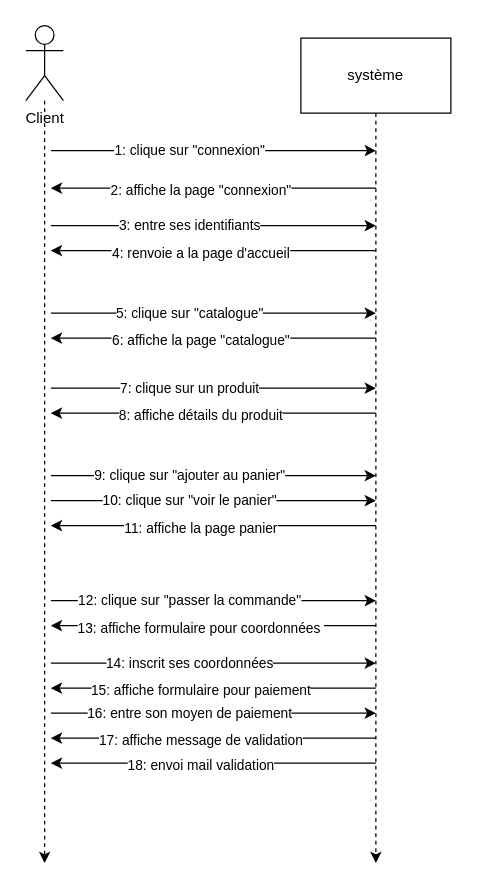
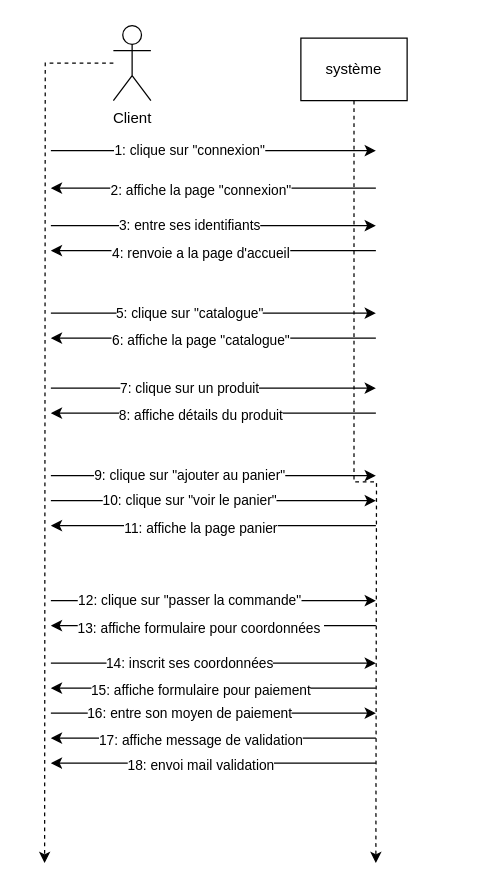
  <mxCell id="0" />
  <mxCell id="1" parent="0" />
  <mxCell id="2" style="edgeStyle=orthogonalEdgeStyle;rounded=0;orthogonalLoop=1;jettySize=auto;html=1;dashed=1;" edge="1" parent="1" source="3"><mxGeometry relative="1" as="geometry"><mxPoint x="35" y="690" as="targetPoint" /></mxGeometry></mxCell>
- <mxCell id="3" value="Client" style="shape=umlActor;verticalLabelPosition=bottom;verticalAlign=top;html=1;outlineConnect=0;" vertex="1" parent="1"><mxGeometry x="20" y="20" width="30" height="60" as="geometry" /></mxCell>
+ <mxCell id="3" value="Client" style="shape=umlActor;verticalLabelPosition=bottom;verticalAlign=top;html=1;outlineConnect=0;" vertex="1" parent="1"><mxGeometry x="90" y="20" width="30" height="60" as="geometry" /></mxCell>
  <mxCell id="4" style="edgeStyle=orthogonalEdgeStyle;rounded=0;orthogonalLoop=1;jettySize=auto;html=1;dashed=1;" edge="1" parent="1" source="5"><mxGeometry relative="1" as="geometry"><mxPoint x="300" y="690" as="targetPoint" /></mxGeometry></mxCell>
- <mxCell id="5" value="système" style="rounded=0;whiteSpace=wrap;html=1;" vertex="1" parent="1"><mxGeometry x="240" y="30" width="120" height="60" as="geometry" /></mxCell>
+ <mxCell id="5" value="système" style="rounded=0;whiteSpace=wrap;html=1;" vertex="1" parent="1"><mxGeometry x="240" y="30" width="85" height="50" as="geometry" /></mxCell>
  <mxCell id="6" value="" style="edgeStyle=none;orthogonalLoop=1;jettySize=auto;html=1;rounded=0;" edge="1" parent="1"><mxGeometry width="100" relative="1" as="geometry"><mxPoint x="40" y="120" as="sourcePoint" /><mxPoint x="300" y="120" as="targetPoint" /><Array as="points" /></mxGeometry></mxCell>
  <mxCell id="7" value="1: clique sur &quot;connexion&quot;" style="edgeLabel;html=1;align=center;verticalAlign=middle;resizable=0;points=[];" vertex="1" connectable="0" parent="6"><mxGeometry x="-0.3" y="1" relative="1" as="geometry"><mxPoint x="19" as="offset" /></mxGeometry></mxCell>
  <mxCell id="8" value="" style="edgeStyle=none;orthogonalLoop=1;jettySize=auto;html=1;rounded=0;" edge="1" parent="1"><mxGeometry width="100" relative="1" as="geometry"><mxPoint x="300" y="150" as="sourcePoint" /><mxPoint x="40" y="150" as="targetPoint" /><Array as="points"><mxPoint x="170" y="150" /></Array></mxGeometry></mxCell>
  <mxCell id="9" value="2: affiche la page &quot;connexion&quot;" style="edgeLabel;html=1;align=center;verticalAlign=middle;resizable=0;points=[];" vertex="1" connectable="0" parent="8"><mxGeometry x="0.085" y="1" relative="1" as="geometry"><mxPoint as="offset" /></mxGeometry></mxCell>
  <mxCell id="10" value="" style="edgeStyle=none;orthogonalLoop=1;jettySize=auto;html=1;rounded=0;" edge="1" parent="1"><mxGeometry width="100" relative="1" as="geometry"><mxPoint x="300" y="270" as="sourcePoint" /><mxPoint x="40" y="270" as="targetPoint" /><Array as="points"><mxPoint x="170" y="270" /></Array></mxGeometry></mxCell>
  <mxCell id="11" value="6: affiche la page &quot;catalogue&quot;" style="edgeLabel;html=1;align=center;verticalAlign=middle;resizable=0;points=[];" vertex="1" connectable="0" parent="10"><mxGeometry x="0.085" y="1" relative="1" as="geometry"><mxPoint as="offset" /></mxGeometry></mxCell>
  <mxCell id="12" value="" style="edgeStyle=none;orthogonalLoop=1;jettySize=auto;html=1;rounded=0;" edge="1" parent="1"><mxGeometry width="100" relative="1" as="geometry"><mxPoint x="300" y="330" as="sourcePoint" /><mxPoint x="40" y="330" as="targetPoint" /><Array as="points"><mxPoint x="170" y="330" /></Array></mxGeometry></mxCell>
  <mxCell id="13" value="8: affiche détails du produit" style="edgeLabel;html=1;align=center;verticalAlign=middle;resizable=0;points=[];" vertex="1" connectable="0" parent="12"><mxGeometry x="0.085" y="1" relative="1" as="geometry"><mxPoint as="offset" /></mxGeometry></mxCell>
  <mxCell id="14" value="" style="edgeStyle=none;orthogonalLoop=1;jettySize=auto;html=1;rounded=0;" edge="1" parent="1"><mxGeometry width="100" relative="1" as="geometry"><mxPoint x="300" y="420" as="sourcePoint" /><mxPoint x="40" y="420" as="targetPoint" /><Array as="points"><mxPoint x="170" y="420" /></Array></mxGeometry></mxCell>
  <mxCell id="15" value="11: affiche la page panier" style="edgeLabel;html=1;align=center;verticalAlign=middle;resizable=0;points=[];" vertex="1" connectable="0" parent="14"><mxGeometry x="0.085" y="1" relative="1" as="geometry"><mxPoint as="offset" /></mxGeometry></mxCell>
  <mxCell id="16" value="" style="edgeStyle=none;orthogonalLoop=1;jettySize=auto;html=1;rounded=0;" edge="1" parent="1"><mxGeometry width="100" relative="1" as="geometry"><mxPoint x="300" y="500" as="sourcePoint" /><mxPoint x="40" y="500" as="targetPoint" /><Array as="points"><mxPoint x="170" y="500" /></Array></mxGeometry></mxCell>
  <mxCell id="17" value="13: affiche formulaire pour coordonnées&amp;nbsp;" style="edgeLabel;html=1;align=center;verticalAlign=middle;resizable=0;points=[];" vertex="1" connectable="0" parent="16"><mxGeometry x="0.085" y="1" relative="1" as="geometry"><mxPoint as="offset" /></mxGeometry></mxCell>
  <mxCell id="18" value="" style="edgeStyle=none;orthogonalLoop=1;jettySize=auto;html=1;rounded=0;" edge="1" parent="1"><mxGeometry width="100" relative="1" as="geometry"><mxPoint x="40" y="250" as="sourcePoint" /><mxPoint x="300" y="250" as="targetPoint" /><Array as="points" /></mxGeometry></mxCell>
  <mxCell id="19" value="5: clique sur &quot;catalogue&quot;" style="edgeLabel;html=1;align=center;verticalAlign=middle;resizable=0;points=[];" vertex="1" connectable="0" parent="18"><mxGeometry x="-0.3" y="1" relative="1" as="geometry"><mxPoint x="19" as="offset" /></mxGeometry></mxCell>
  <mxCell id="20" value="" style="edgeStyle=none;orthogonalLoop=1;jettySize=auto;html=1;rounded=0;" edge="1" parent="1"><mxGeometry width="100" relative="1" as="geometry"><mxPoint x="40" y="310" as="sourcePoint" /><mxPoint x="300" y="310" as="targetPoint" /><Array as="points" /></mxGeometry></mxCell>
  <mxCell id="21" value="7: clique sur un produit" style="edgeLabel;html=1;align=center;verticalAlign=middle;resizable=0;points=[];" vertex="1" connectable="0" parent="20"><mxGeometry x="-0.3" y="1" relative="1" as="geometry"><mxPoint x="19" as="offset" /></mxGeometry></mxCell>
  <mxCell id="22" value="" style="edgeStyle=none;orthogonalLoop=1;jettySize=auto;html=1;rounded=0;" edge="1" parent="1"><mxGeometry width="100" relative="1" as="geometry"><mxPoint x="40" y="380" as="sourcePoint" /><mxPoint x="300" y="380" as="targetPoint" /><Array as="points" /></mxGeometry></mxCell>
  <mxCell id="23" value="9: clique sur &quot;ajouter au panier&quot;" style="edgeLabel;html=1;align=center;verticalAlign=middle;resizable=0;points=[];" vertex="1" connectable="0" parent="22"><mxGeometry x="-0.3" y="1" relative="1" as="geometry"><mxPoint x="19" as="offset" /></mxGeometry></mxCell>
  <mxCell id="24" value="" style="edgeStyle=none;orthogonalLoop=1;jettySize=auto;html=1;rounded=0;" edge="1" parent="1"><mxGeometry width="100" relative="1" as="geometry"><mxPoint x="40" y="480" as="sourcePoint" /><mxPoint x="300" y="480" as="targetPoint" /><Array as="points" /></mxGeometry></mxCell>
  <mxCell id="25" value="12: clique sur &quot;passer la commande&quot;" style="edgeLabel;html=1;align=center;verticalAlign=middle;resizable=0;points=[];" vertex="1" connectable="0" parent="24"><mxGeometry x="-0.3" y="1" relative="1" as="geometry"><mxPoint x="19" as="offset" /></mxGeometry></mxCell>
  <mxCell id="26" value="" style="edgeStyle=none;orthogonalLoop=1;jettySize=auto;html=1;rounded=0;" edge="1" parent="1"><mxGeometry width="100" relative="1" as="geometry"><mxPoint x="40" y="400" as="sourcePoint" /><mxPoint x="300" y="400" as="targetPoint" /><Array as="points" /></mxGeometry></mxCell>
  <mxCell id="27" value="10: clique sur &quot;voir le panier&quot;" style="edgeLabel;html=1;align=center;verticalAlign=middle;resizable=0;points=[];" vertex="1" connectable="0" parent="26"><mxGeometry x="-0.3" y="1" relative="1" as="geometry"><mxPoint x="19" as="offset" /></mxGeometry></mxCell>
  <mxCell id="28" value="" style="edgeStyle=none;orthogonalLoop=1;jettySize=auto;html=1;rounded=0;" edge="1" parent="1"><mxGeometry width="100" relative="1" as="geometry"><mxPoint x="40" y="180" as="sourcePoint" /><mxPoint x="300" y="180" as="targetPoint" /><Array as="points" /></mxGeometry></mxCell>
  <mxCell id="29" value="3: entre ses identifiants" style="edgeLabel;html=1;align=center;verticalAlign=middle;resizable=0;points=[];" vertex="1" connectable="0" parent="28"><mxGeometry x="-0.3" y="1" relative="1" as="geometry"><mxPoint x="19" as="offset" /></mxGeometry></mxCell>
  <mxCell id="30" value="" style="edgeStyle=none;orthogonalLoop=1;jettySize=auto;html=1;rounded=0;" edge="1" parent="1"><mxGeometry width="100" relative="1" as="geometry"><mxPoint x="300" y="200" as="sourcePoint" /><mxPoint x="40" y="200" as="targetPoint" /><Array as="points"><mxPoint x="170" y="200" /></Array></mxGeometry></mxCell>
  <mxCell id="31" value="4: renvoie a la page d'accueil" style="edgeLabel;html=1;align=center;verticalAlign=middle;resizable=0;points=[];" vertex="1" connectable="0" parent="30"><mxGeometry x="0.085" y="1" relative="1" as="geometry"><mxPoint as="offset" /></mxGeometry></mxCell>
  <mxCell id="32" value="" style="edgeStyle=none;orthogonalLoop=1;jettySize=auto;html=1;rounded=0;" edge="1" parent="1"><mxGeometry width="100" relative="1" as="geometry"><mxPoint x="40" y="530" as="sourcePoint" /><mxPoint x="300" y="530" as="targetPoint" /><Array as="points" /></mxGeometry></mxCell>
  <mxCell id="33" value="14: inscrit ses coordonnées" style="edgeLabel;html=1;align=center;verticalAlign=middle;resizable=0;points=[];" vertex="1" connectable="0" parent="32"><mxGeometry x="-0.3" y="1" relative="1" as="geometry"><mxPoint x="19" as="offset" /></mxGeometry></mxCell>
  <mxCell id="34" value="" style="edgeStyle=none;orthogonalLoop=1;jettySize=auto;html=1;rounded=0;" edge="1" parent="1"><mxGeometry width="100" relative="1" as="geometry"><mxPoint x="300" y="550" as="sourcePoint" /><mxPoint x="40" y="550" as="targetPoint" /><Array as="points"><mxPoint x="170" y="550" /></Array></mxGeometry></mxCell>
  <mxCell id="35" value="15: affiche formulaire pour paiement" style="edgeLabel;html=1;align=center;verticalAlign=middle;resizable=0;points=[];" vertex="1" connectable="0" parent="34"><mxGeometry x="0.085" y="1" relative="1" as="geometry"><mxPoint as="offset" /></mxGeometry></mxCell>
  <mxCell id="36" value="" style="edgeStyle=none;orthogonalLoop=1;jettySize=auto;html=1;rounded=0;" edge="1" parent="1"><mxGeometry width="100" relative="1" as="geometry"><mxPoint x="40" y="570" as="sourcePoint" /><mxPoint x="300" y="570" as="targetPoint" /><Array as="points" /></mxGeometry></mxCell>
  <mxCell id="37" value="16: entre son moyen de paiement" style="edgeLabel;html=1;align=center;verticalAlign=middle;resizable=0;points=[];" vertex="1" connectable="0" parent="36"><mxGeometry x="-0.3" y="1" relative="1" as="geometry"><mxPoint x="19" as="offset" /></mxGeometry></mxCell>
  <mxCell id="38" value="" style="edgeStyle=none;orthogonalLoop=1;jettySize=auto;html=1;rounded=0;" edge="1" parent="1"><mxGeometry width="100" relative="1" as="geometry"><mxPoint x="300" y="590" as="sourcePoint" /><mxPoint x="40" y="590" as="targetPoint" /><Array as="points"><mxPoint x="170" y="590" /></Array></mxGeometry></mxCell>
  <mxCell id="39" value="17: affiche message de validation" style="edgeLabel;html=1;align=center;verticalAlign=middle;resizable=0;points=[];" vertex="1" connectable="0" parent="38"><mxGeometry x="0.085" y="1" relative="1" as="geometry"><mxPoint as="offset" /></mxGeometry></mxCell>
  <mxCell id="40" value="" style="edgeStyle=none;orthogonalLoop=1;jettySize=auto;html=1;rounded=0;" edge="1" parent="1"><mxGeometry width="100" relative="1" as="geometry"><mxPoint x="300" y="610" as="sourcePoint" /><mxPoint x="40" y="610" as="targetPoint" /><Array as="points"><mxPoint x="170" y="610" /></Array></mxGeometry></mxCell>
  <mxCell id="41" value="18: envoi mail validation" style="edgeLabel;html=1;align=center;verticalAlign=middle;resizable=0;points=[];" vertex="1" connectable="0" parent="40"><mxGeometry x="0.085" y="1" relative="1" as="geometry"><mxPoint as="offset" /></mxGeometry></mxCell>
